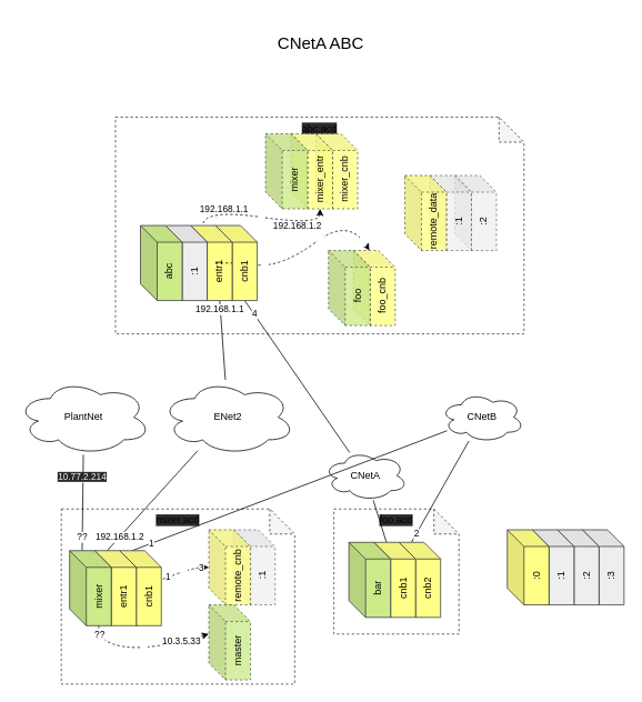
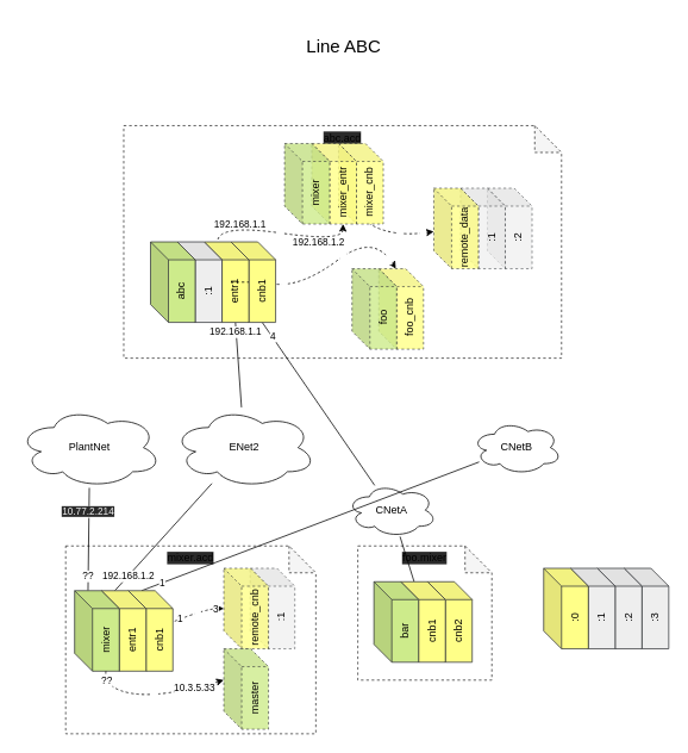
  <mxCell id="0" />
  <mxCell id="1" parent="0" />
- <mxCell id="2" value="foo.acd" style="shape=note;whiteSpace=wrap;html=1;backgroundOutline=1;darkOpacity=0.05;dashed=1;labelBackgroundColor=#2a2a2a;fontFamily=Helvetica;fontColor=default;opacity=80;verticalAlign=top;" parent="1" vertex="1"><mxGeometry x="400" y="610" width="150" height="150" as="geometry" /></mxCell>
+ <mxCell id="2" value="foo.mixer" style="shape=note;whiteSpace=wrap;html=1;backgroundOutline=1;darkOpacity=0.05;dashed=1;labelBackgroundColor=#2a2a2a;fontFamily=Helvetica;fontColor=default;opacity=80;verticalAlign=top;" parent="1" vertex="1"><mxGeometry x="400" y="610" width="150" height="150" as="geometry" /></mxCell>
  <mxCell id="3" value="mixer.acd" style="shape=note;whiteSpace=wrap;html=1;backgroundOutline=1;darkOpacity=0.05;dashed=1;labelBackgroundColor=#2a2a2a;fontFamily=Helvetica;fontColor=default;opacity=80;verticalAlign=top;" parent="1" vertex="1"><mxGeometry x="73" y="610" width="280" height="210" as="geometry" /></mxCell>
  <mxCell id="4" value="abc.acd" style="shape=note;whiteSpace=wrap;html=1;backgroundOutline=1;darkOpacity=0.05;dashed=1;labelBackgroundColor=#2a2a2a;fontFamily=Helvetica;opacity=80;align=center;verticalAlign=top;" parent="1" vertex="1"><mxGeometry x="138" y="140" width="490" height="260" as="geometry" /></mxCell>
  <mxCell id="5" value="" style="edgeStyle=none;rounded=1;html=1;exitX=0;exitY=0;exitDx=35;exitDy=90;exitPerimeter=0;fontFamily=Helvetica;fontColor=default;startArrow=none;startFill=0;endArrow=none;endFill=0;" parent="1" source="37" target="24" edge="1"><mxGeometry relative="1" as="geometry" /></mxCell>
  <mxCell id="6" value="192.168.1.1" style="edgeLabel;html=1;align=center;verticalAlign=middle;resizable=0;points=[];fontFamily=Helvetica;fontColor=default;" parent="5" vertex="1" connectable="0"><mxGeometry x="-0.78" y="-1" relative="1" as="geometry"><mxPoint as="offset" /></mxGeometry></mxCell>
  <mxCell id="7" value="" style="edgeStyle=none;rounded=1;html=1;entryX=0;entryY=0;entryDx=15;entryDy=0;entryPerimeter=0;fontFamily=Helvetica;fontColor=default;startArrow=none;startFill=0;endArrow=none;endFill=0;" parent="1" source="9" target="50" edge="1"><mxGeometry relative="1" as="geometry" /></mxCell>
  <mxCell id="8" value="2" style="edgeLabel;html=1;align=center;verticalAlign=middle;resizable=0;points=[];fontFamily=Helvetica;fontColor=default;" parent="7" vertex="1" connectable="0"><mxGeometry x="0.395" relative="1" as="geometry"><mxPoint x="5" y="27" as="offset" /></mxGeometry></mxCell>
  <mxCell id="9" value="CNetA" style="ellipse;shape=cloud;whiteSpace=wrap;html=1;align=center;" parent="1" vertex="1"><mxGeometry x="388" y="540" width="100" height="60" as="geometry" /></mxCell>
  <mxCell id="10" value="CNetB" style="ellipse;shape=cloud;whiteSpace=wrap;html=1;align=center;" parent="1" vertex="1"><mxGeometry x="528" y="470" width="100" height="60" as="geometry" /></mxCell>
  <mxCell id="11" value="" style="edgeStyle=none;html=1;endArrow=none;endFill=0;exitX=0;exitY=0;exitDx=35;exitDy=90;exitPerimeter=0;" parent="1" source="36" target="9" edge="1"><mxGeometry relative="1" as="geometry"><mxPoint x="358.966" y="260" as="sourcePoint" /></mxGeometry></mxCell>
  <mxCell id="12" value="4" style="edgeLabel;html=1;align=center;verticalAlign=middle;resizable=0;points=[];fontFamily=Helvetica;fontColor=default;" parent="11" vertex="1" connectable="0"><mxGeometry x="-0.827" y="1" relative="1" as="geometry"><mxPoint as="offset" /></mxGeometry></mxCell>
  <mxCell id="13" value="" style="edgeStyle=none;html=1;fontFamily=Helvetica;fontColor=default;startArrow=none;startFill=0;endArrow=none;endFill=0;entryX=0;entryY=0;entryDx=15;entryDy=0;entryPerimeter=0;" parent="1" source="24" target="46" edge="1"><mxGeometry relative="1" as="geometry" /></mxCell>
  <mxCell id="14" value="192.168.1.2" style="edgeLabel;html=1;align=center;verticalAlign=middle;resizable=0;points=[];fontFamily=Helvetica;fontColor=default;" parent="13" vertex="1" connectable="0"><mxGeometry x="0.744" relative="1" as="geometry"><mxPoint x="1" y="-1" as="offset" /></mxGeometry></mxCell>
  <mxCell id="15" value="PlantNet" style="ellipse;shape=cloud;whiteSpace=wrap;html=1;align=center;" parent="1" vertex="1"><mxGeometry x="20" y="455" width="160" height="90" as="geometry" /></mxCell>
  <mxCell id="16" value="" style="edgeStyle=none;html=1;fontFamily=Helvetica;fontColor=default;endArrow=none;endFill=0;exitX=0;exitY=0;exitDx=15;exitDy=0;exitPerimeter=0;" parent="1" source="45" target="10" edge="1"><mxGeometry relative="1" as="geometry"><mxPoint x="695" y="640" as="sourcePoint" /><mxPoint x="738.09" y="586.966" as="targetPoint" /></mxGeometry></mxCell>
  <mxCell id="17" value="1" style="edgeLabel;html=1;align=center;verticalAlign=middle;resizable=0;points=[];fontFamily=Helvetica;fontColor=default;" parent="16" vertex="1" connectable="0"><mxGeometry x="-0.878" relative="1" as="geometry"><mxPoint x="-1" as="offset" /></mxGeometry></mxCell>
  <mxCell id="18" value="C" style="edgeStyle=none;html=1;fontFamily=Helvetica;fontColor=#FFFFFF;startArrow=classic;startFill=1;endArrow=none;endFill=0;dashed=1;curved=1;" parent="1" source="43" target="45" edge="1"><mxGeometry relative="1" as="geometry"><mxPoint x="28.878" y="365" as="sourcePoint" /><mxPoint x="112.122" y="645" as="targetPoint" /><Array as="points"><mxPoint x="230" y="680" /></Array></mxGeometry></mxCell>
  <mxCell id="19" value="3" style="edgeLabel;html=1;align=center;verticalAlign=middle;resizable=0;points=[];fontFamily=Helvetica;fontColor=default;" parent="18" vertex="1" connectable="0"><mxGeometry x="-0.662" relative="1" as="geometry"><mxPoint as="offset" /></mxGeometry></mxCell>
  <mxCell id="20" value="1" style="edgeLabel;html=1;align=center;verticalAlign=middle;resizable=0;points=[];fontFamily=Helvetica;fontColor=default;" parent="18" vertex="1" connectable="0"><mxGeometry x="0.731" relative="1" as="geometry"><mxPoint as="offset" /></mxGeometry></mxCell>
+ <mxCell id="21" value="C" style="edgeStyle=none;html=1;dashed=1;fontFamily=Helvetica;fontColor=#FFFFFF;startArrow=classic;startFill=1;endArrow=none;endFill=0;entryX=0;entryY=0;entryDx=35;entryDy=90;entryPerimeter=0;curved=1;" parent="1" source="62" target="64" edge="1"><mxGeometry relative="1" as="geometry"><Array as="points"><mxPoint x="438" y="265" /></Array></mxGeometry></mxCell>
+ <mxCell id="22" value="3" style="edgeLabel;html=1;align=center;verticalAlign=middle;resizable=0;points=[];fontFamily=Helvetica;fontColor=#FFFFFF;" parent="21" vertex="1" connectable="0"><mxGeometry x="-0.649" relative="1" as="geometry"><mxPoint as="offset" /></mxGeometry></mxCell>
+ <mxCell id="23" value="1" style="edgeLabel;html=1;align=center;verticalAlign=middle;resizable=0;points=[];fontFamily=Helvetica;fontColor=#FFFFFF;" parent="21" vertex="1" connectable="0"><mxGeometry x="0.815" y="-2" relative="1" as="geometry"><mxPoint x="-7" y="7" as="offset" /></mxGeometry></mxCell>
  <mxCell id="24" value="ENet2" style="ellipse;shape=cloud;whiteSpace=wrap;html=1;align=center;" parent="1" vertex="1"><mxGeometry x="193" y="455" width="160" height="90" as="geometry" /></mxCell>
- <mxCell id="25" value="" style="edgeStyle=none;rounded=1;html=1;entryX=0;entryY=0;entryDx=15;entryDy=0;entryPerimeter=0;fontFamily=Helvetica;fontColor=default;startArrow=none;startFill=0;endArrow=none;endFill=0;" parent="1" source="10" target="49" edge="1"><mxGeometry relative="1" as="geometry"><mxPoint x="252.833" y="519.69" as="sourcePoint" /><mxPoint x="225" y="635" as="targetPoint" /></mxGeometry></mxCell>
- <mxCell id="26" value="2" style="edgeLabel;html=1;align=center;verticalAlign=middle;resizable=0;points=[];fontFamily=Helvetica;fontColor=default;" parent="25" vertex="1" connectable="0"><mxGeometry x="0.551" relative="1" as="geometry"><mxPoint x="-10" y="17" as="offset" /></mxGeometry></mxCell>
  <mxCell id="27" value="C" style="html=1;dashed=1;fontFamily=Helvetica;fontColor=#FFFFFF;startArrow=classic;startFill=1;endArrow=none;endFill=0;exitX=0;exitY=0;exitDx=19;exitDy=0;exitPerimeter=0;curved=1;" parent="1" source="57" target="36" edge="1"><mxGeometry relative="1" as="geometry"><mxPoint x="338" y="255" as="sourcePoint" /><mxPoint x="318" y="255" as="targetPoint" /><Array as="points"><mxPoint x="418" y="260" /><mxPoint x="338" y="320" /></Array></mxGeometry></mxCell>
  <mxCell id="28" value="2" style="edgeLabel;html=1;align=center;verticalAlign=middle;resizable=0;points=[];fontFamily=Helvetica;fontColor=#FFFFFF;" parent="27" vertex="1" connectable="0"><mxGeometry x="-0.843" y="1" relative="1" as="geometry"><mxPoint as="offset" /></mxGeometry></mxCell>
  <mxCell id="29" value="4" style="edgeLabel;html=1;align=center;verticalAlign=middle;resizable=0;points=[];fontFamily=Helvetica;fontColor=#FFFFFF;" parent="27" vertex="1" connectable="0"><mxGeometry x="0.895" y="-1" relative="1" as="geometry"><mxPoint as="offset" /></mxGeometry></mxCell>
  <mxCell id="30" value="E" style="edgeStyle=none;html=1;dashed=1;fontFamily=Helvetica;fontColor=#FFFFFF;startArrow=classic;startFill=1;endArrow=none;endFill=0;entryX=0;entryY=0;entryDx=15;entryDy=0;entryPerimeter=0;exitX=0;exitY=0;exitDx=35;exitDy=90;exitPerimeter=0;curved=1;" parent="1" source="65" target="37" edge="1"><mxGeometry relative="1" as="geometry"><mxPoint x="328" y="245" as="sourcePoint" /><mxPoint x="308" y="245" as="targetPoint" /><Array as="points"><mxPoint x="383" y="270" /><mxPoint x="243" y="250" /></Array></mxGeometry></mxCell>
  <mxCell id="31" value="192.168.1.1" style="edgeLabel;html=1;align=center;verticalAlign=middle;resizable=0;points=[];fontFamily=Helvetica;fontColor=default;labelBackgroundColor=none;" parent="30" vertex="1" connectable="0"><mxGeometry x="0.66" y="7" relative="1" as="geometry"><mxPoint x="15" y="-9" as="offset" /></mxGeometry></mxCell>
  <mxCell id="32" value="192.168.1.2" style="edgeLabel;html=1;align=center;verticalAlign=middle;resizable=0;points=[];fontFamily=Helvetica;fontColor=default;labelBackgroundColor=none;" parent="30" vertex="1" connectable="0"><mxGeometry x="-0.652" y="-5" relative="1" as="geometry"><mxPoint x="-16" y="6" as="offset" /></mxGeometry></mxCell>
  <mxCell id="33" value="&lt;span style=&quot;color: rgb(240 , 240 , 240) ; font-family: &amp;#34;helvetica&amp;#34; ; font-size: 11px ; font-style: normal ; font-weight: 400 ; letter-spacing: normal ; text-align: center ; text-indent: 0px ; text-transform: none ; word-spacing: 0px ; background-color: rgb(42 , 42 , 42) ; display: inline ; float: none&quot;&gt;10.77.2.214&lt;/span&gt;" style="edgeStyle=none;html=1;endArrow=none;endFill=0;entryX=0;entryY=0;entryDx=15;entryDy=0;entryPerimeter=0;" parent="1" source="15" target="47" edge="1"><mxGeometry x="-0.523" y="-1" relative="1" as="geometry"><mxPoint x="132.957" y="452.038" as="sourcePoint" /><mxPoint x="20" y="630" as="targetPoint" /><mxPoint as="offset" /></mxGeometry></mxCell>
  <mxCell id="34" value="??" style="edgeLabel;html=1;align=center;verticalAlign=middle;resizable=0;points=[];fontFamily=Helvetica;fontColor=default;" parent="33" vertex="1" connectable="0"><mxGeometry x="0.743" y="-1" relative="1" as="geometry"><mxPoint y="-1" as="offset" /></mxGeometry></mxCell>
  <mxCell id="35" value="" style="group" parent="1" vertex="1" connectable="0"><mxGeometry x="168" y="270" width="140" height="90" as="geometry" /></mxCell>
  <mxCell id="36" value="cnb1" style="shape=cube;whiteSpace=wrap;html=1;boundedLbl=1;backgroundOutline=1;darkOpacity=0.05;darkOpacity2=0.1;horizontal=0;fillColor=#ffff88;strokeColor=#36393d;fontColor=#000000;" parent="35" vertex="1"><mxGeometry x="90" width="50" height="90" as="geometry" /></mxCell>
  <mxCell id="37" value="entr1" style="shape=cube;whiteSpace=wrap;html=1;boundedLbl=1;backgroundOutline=1;darkOpacity=0.05;darkOpacity2=0.1;horizontal=0;fillColor=#ffff88;strokeColor=#36393d;fontColor=#000000;" parent="35" vertex="1"><mxGeometry x="60" width="50" height="90" as="geometry" /></mxCell>
  <mxCell id="38" style="edgeStyle=none;rounded=1;html=1;dashed=1;fontFamily=Helvetica;fontColor=#000000;startArrow=none;startFill=1;endArrow=none;endFill=0;" parent="35" source="36" target="37" edge="1"><mxGeometry relative="1" as="geometry"><mxPoint x="130" y="50" as="targetPoint" /><Array as="points" /></mxGeometry></mxCell>
  <mxCell id="39" value=":1" style="shape=cube;whiteSpace=wrap;html=1;boundedLbl=1;backgroundOutline=1;darkOpacity=0.05;darkOpacity2=0.1;horizontal=0;fillColor=#eeeeee;strokeColor=#36393d;fontColor=#000000;" parent="35" vertex="1"><mxGeometry x="30" width="50" height="90" as="geometry" /></mxCell>
  <mxCell id="40" value="abc" style="shape=cube;whiteSpace=wrap;html=1;boundedLbl=1;backgroundOutline=1;darkOpacity=0.05;darkOpacity2=0.1;horizontal=0;fillColor=#cdeb8b;strokeColor=#36393d;fontColor=#000000;" parent="35" vertex="1"><mxGeometry width="50" height="90" as="geometry" /></mxCell>
  <mxCell id="41" value="" style="group" parent="1" vertex="1" connectable="0"><mxGeometry x="250" y="635" width="79.5" height="90" as="geometry" /></mxCell>
  <mxCell id="42" value=":1" style="shape=cube;whiteSpace=wrap;html=1;boundedLbl=1;backgroundOutline=1;darkOpacity=0.05;darkOpacity2=0.1;horizontal=0;fillColor=#eeeeee;strokeColor=#36393d;fontColor=#000000;opacity=70;dashed=1;" parent="41" vertex="1"><mxGeometry x="29.5" width="50" height="90" as="geometry" /></mxCell>
  <mxCell id="43" value="remote_cnb" style="shape=cube;whiteSpace=wrap;html=1;boundedLbl=1;backgroundOutline=1;darkOpacity=0.05;darkOpacity2=0.1;horizontal=0;dashed=1;fillColor=#ffff88;strokeColor=#36393d;fontColor=#000000;opacity=80;" parent="41" vertex="1"><mxGeometry width="50" height="90" as="geometry" /></mxCell>
  <mxCell id="44" value="" style="group" parent="1" vertex="1" connectable="0"><mxGeometry x="83" y="660" width="110" height="90" as="geometry" /></mxCell>
  <mxCell id="45" value="cnb1" style="shape=cube;whiteSpace=wrap;html=1;boundedLbl=1;backgroundOutline=1;darkOpacity=0.05;darkOpacity2=0.1;horizontal=0;fillColor=#ffff88;strokeColor=#36393d;fontColor=#000000;" parent="44" vertex="1"><mxGeometry x="60" width="50" height="90" as="geometry" /></mxCell>
  <mxCell id="46" value="entr1" style="shape=cube;whiteSpace=wrap;html=1;boundedLbl=1;backgroundOutline=1;darkOpacity=0.05;darkOpacity2=0.1;horizontal=0;fillColor=#ffff88;strokeColor=#36393d;fontColor=#000000;" parent="44" vertex="1"><mxGeometry x="30" width="50" height="90" as="geometry" /></mxCell>
  <mxCell id="47" value="mixer" style="shape=cube;whiteSpace=wrap;html=1;boundedLbl=1;backgroundOutline=1;darkOpacity=0.05;darkOpacity2=0.1;horizontal=0;fillColor=#cdeb8b;strokeColor=#36393d;fontColor=#000000;" parent="44" vertex="1"><mxGeometry width="50" height="90" as="geometry" /></mxCell>
  <mxCell id="48" value="" style="group" parent="1" vertex="1" connectable="0"><mxGeometry x="418" y="650" width="110" height="90" as="geometry" /></mxCell>
  <mxCell id="49" value="cnb2" style="shape=cube;whiteSpace=wrap;html=1;boundedLbl=1;backgroundOutline=1;darkOpacity=0.05;darkOpacity2=0.1;horizontal=0;fillColor=#ffff88;strokeColor=#36393d;fontColor=#000000;" parent="48" vertex="1"><mxGeometry x="60" width="50" height="90" as="geometry" /></mxCell>
  <mxCell id="50" value="cnb1" style="shape=cube;whiteSpace=wrap;html=1;boundedLbl=1;backgroundOutline=1;darkOpacity=0.05;darkOpacity2=0.1;horizontal=0;fillColor=#ffff88;strokeColor=#36393d;fontColor=#000000;" parent="48" vertex="1"><mxGeometry x="30" width="50" height="90" as="geometry" /></mxCell>
  <mxCell id="51" value="bar" style="shape=cube;whiteSpace=wrap;html=1;boundedLbl=1;backgroundOutline=1;darkOpacity=0.05;darkOpacity2=0.1;horizontal=0;fillColor=#cdeb8b;strokeColor=#36393d;fontColor=#000000;" parent="48" vertex="1"><mxGeometry width="50" height="90" as="geometry" /></mxCell>
  <mxCell id="52" value="master" style="shape=cube;whiteSpace=wrap;html=1;boundedLbl=1;backgroundOutline=1;darkOpacity=0.05;darkOpacity2=0.1;horizontal=0;fillColor=#cdeb8b;strokeColor=#36393d;fontColor=#000000;dashed=1;opacity=80;" parent="1" vertex="1"><mxGeometry x="250" y="725" width="50" height="90" as="geometry" /></mxCell>
  <mxCell id="53" value="E" style="edgeStyle=none;html=1;dashed=1;fontFamily=Helvetica;fontColor=#FFFFFF;startArrow=classic;startFill=1;endArrow=none;endFill=0;entryX=0;entryY=0;entryDx=35;entryDy=90;entryPerimeter=0;exitX=0;exitY=0;exitDx=0;exitDy=35;exitPerimeter=0;curved=1;" parent="1" source="52" target="47" edge="1"><mxGeometry x="0.03" y="-6" relative="1" as="geometry"><mxPoint x="345" y="260" as="sourcePoint" /><mxPoint x="195" y="280" as="targetPoint" /><Array as="points"><mxPoint x="180" y="780" /><mxPoint x="116" y="770" /></Array><mxPoint as="offset" /></mxGeometry></mxCell>
  <mxCell id="54" value="??" style="edgeLabel;html=1;align=center;verticalAlign=middle;resizable=0;points=[];fontFamily=Helvetica;fontColor=default;" parent="53" vertex="1" connectable="0"><mxGeometry x="0.861" y="-2" relative="1" as="geometry"><mxPoint as="offset" /></mxGeometry></mxCell>
  <mxCell id="55" value="10.3.5.33" style="edgeLabel;html=1;align=center;verticalAlign=middle;resizable=0;points=[];fontFamily=Helvetica;fontColor=default;" parent="53" vertex="1" connectable="0"><mxGeometry x="-0.562" y="-1" relative="1" as="geometry"><mxPoint as="offset" /></mxGeometry></mxCell>
  <mxCell id="56" value="" style="group" parent="1" vertex="1" connectable="0"><mxGeometry x="393.5" y="300" width="80" height="90" as="geometry" /></mxCell>
  <mxCell id="57" value="foo_cnb" style="shape=cube;whiteSpace=wrap;html=1;boundedLbl=1;backgroundOutline=1;darkOpacity=0.05;darkOpacity2=0.1;horizontal=0;dashed=1;fillColor=#ffff88;strokeColor=#36393d;fontColor=#000000;opacity=80;" parent="56" vertex="1"><mxGeometry x="30" width="50" height="90" as="geometry" /></mxCell>
  <mxCell id="58" value="foo" style="shape=cube;whiteSpace=wrap;html=1;boundedLbl=1;backgroundOutline=1;darkOpacity=0.05;darkOpacity2=0.1;horizontal=0;dashed=1;fillColor=#cdeb8b;strokeColor=#36393d;opacity=80;fontColor=#000000;" parent="56" vertex="1"><mxGeometry width="50" height="90" as="geometry" /></mxCell>
  <mxCell id="59" value="" style="group" parent="1" vertex="1" connectable="0"><mxGeometry x="485" y="210" width="110" height="90" as="geometry" /></mxCell>
  <mxCell id="60" value=":2" style="shape=cube;whiteSpace=wrap;html=1;boundedLbl=1;backgroundOutline=1;darkOpacity=0.05;darkOpacity2=0.1;horizontal=0;fillColor=#eeeeee;strokeColor=#36393d;fontColor=#000000;opacity=70;dashed=1;" parent="59" vertex="1"><mxGeometry x="60" width="50" height="90" as="geometry" /></mxCell>
  <mxCell id="61" value=":1" style="shape=cube;whiteSpace=wrap;html=1;boundedLbl=1;backgroundOutline=1;darkOpacity=0.05;darkOpacity2=0.1;horizontal=0;fillColor=#eeeeee;strokeColor=#36393d;fontColor=#000000;opacity=70;dashed=1;" parent="59" vertex="1"><mxGeometry x="30" width="50" height="90" as="geometry" /></mxCell>
  <mxCell id="62" value="remote_data" style="shape=cube;whiteSpace=wrap;html=1;boundedLbl=1;backgroundOutline=1;darkOpacity=0.05;darkOpacity2=0.1;horizontal=0;dashed=1;fillColor=#ffff88;strokeColor=#36393d;fontColor=#000000;opacity=80;" parent="59" vertex="1"><mxGeometry width="50" height="90" as="geometry" /></mxCell>
  <mxCell id="63" value="" style="group" parent="1" vertex="1" connectable="0"><mxGeometry x="318" y="160" width="110.5" height="90" as="geometry" /></mxCell>
  <mxCell id="64" value="mixer_cnb" style="shape=cube;whiteSpace=wrap;html=1;boundedLbl=1;backgroundOutline=1;darkOpacity=0.05;darkOpacity2=0.1;horizontal=0;dashed=1;fillColor=#ffff88;strokeColor=#36393d;fontColor=#000000;opacity=80;" parent="63" vertex="1"><mxGeometry x="60.5" width="50" height="90" as="geometry" /></mxCell>
  <mxCell id="65" value="mixer_entr" style="shape=cube;whiteSpace=wrap;html=1;boundedLbl=1;backgroundOutline=1;darkOpacity=0.05;darkOpacity2=0.1;horizontal=0;dashed=1;fillColor=#ffff88;strokeColor=#36393d;fontColor=#000000;opacity=80;" parent="63" vertex="1"><mxGeometry x="30.5" width="50" height="90" as="geometry" /></mxCell>
  <mxCell id="66" value="mixer" style="shape=cube;whiteSpace=wrap;html=1;boundedLbl=1;backgroundOutline=1;darkOpacity=0.05;darkOpacity2=0.1;horizontal=0;dashed=1;fillColor=#cdeb8b;strokeColor=#36393d;opacity=80;fontColor=#000000;" parent="63" vertex="1"><mxGeometry width="50.5" height="90" as="geometry" /></mxCell>
  <mxCell id="67" value="" style="group" parent="1" vertex="1" connectable="0"><mxGeometry x="608" y="635" width="140" height="90" as="geometry" /></mxCell>
  <mxCell id="68" value=":3" style="shape=cube;whiteSpace=wrap;html=1;boundedLbl=1;backgroundOutline=1;darkOpacity=0.05;darkOpacity2=0.1;horizontal=0;fillColor=#eeeeee;strokeColor=#36393d;fontColor=#000000;" parent="67" vertex="1"><mxGeometry x="90" width="50" height="90" as="geometry" /></mxCell>
  <mxCell id="69" value=":2" style="shape=cube;whiteSpace=wrap;html=1;boundedLbl=1;backgroundOutline=1;darkOpacity=0.05;darkOpacity2=0.1;horizontal=0;fillColor=#eeeeee;strokeColor=#36393d;fontColor=#000000;" parent="67" vertex="1"><mxGeometry x="60" width="50" height="90" as="geometry" /></mxCell>
  <mxCell id="70" value=":1" style="shape=cube;whiteSpace=wrap;html=1;boundedLbl=1;backgroundOutline=1;darkOpacity=0.05;darkOpacity2=0.1;horizontal=0;fillColor=#eeeeee;strokeColor=#36393d;fontColor=#000000;" parent="67" vertex="1"><mxGeometry x="30" width="50" height="90" as="geometry" /></mxCell>
  <mxCell id="71" value=":0" style="shape=cube;whiteSpace=wrap;html=1;boundedLbl=1;backgroundOutline=1;darkOpacity=0.05;darkOpacity2=0.1;horizontal=0;fillColor=#ffff88;strokeColor=#36393d;fontColor=#000000;" parent="67" vertex="1"><mxGeometry width="50" height="90" as="geometry" /></mxCell>
- <mxCell id="72" value="CNetA ABC" style="text;html=1;strokeColor=none;fillColor=none;align=center;verticalAlign=middle;whiteSpace=wrap;rounded=0;fontSize=20;" vertex="1" parent="1"><mxGeometry x="293" y="20" width="183" height="60" as="geometry" /></mxCell>
+ <mxCell id="72" value="Line ABC" style="text;html=1;strokeColor=none;fillColor=none;align=center;verticalAlign=middle;whiteSpace=wrap;rounded=0;fontSize=20;" vertex="1" parent="1"><mxGeometry x="293" y="20" width="183" height="60" as="geometry" /></mxCell>
